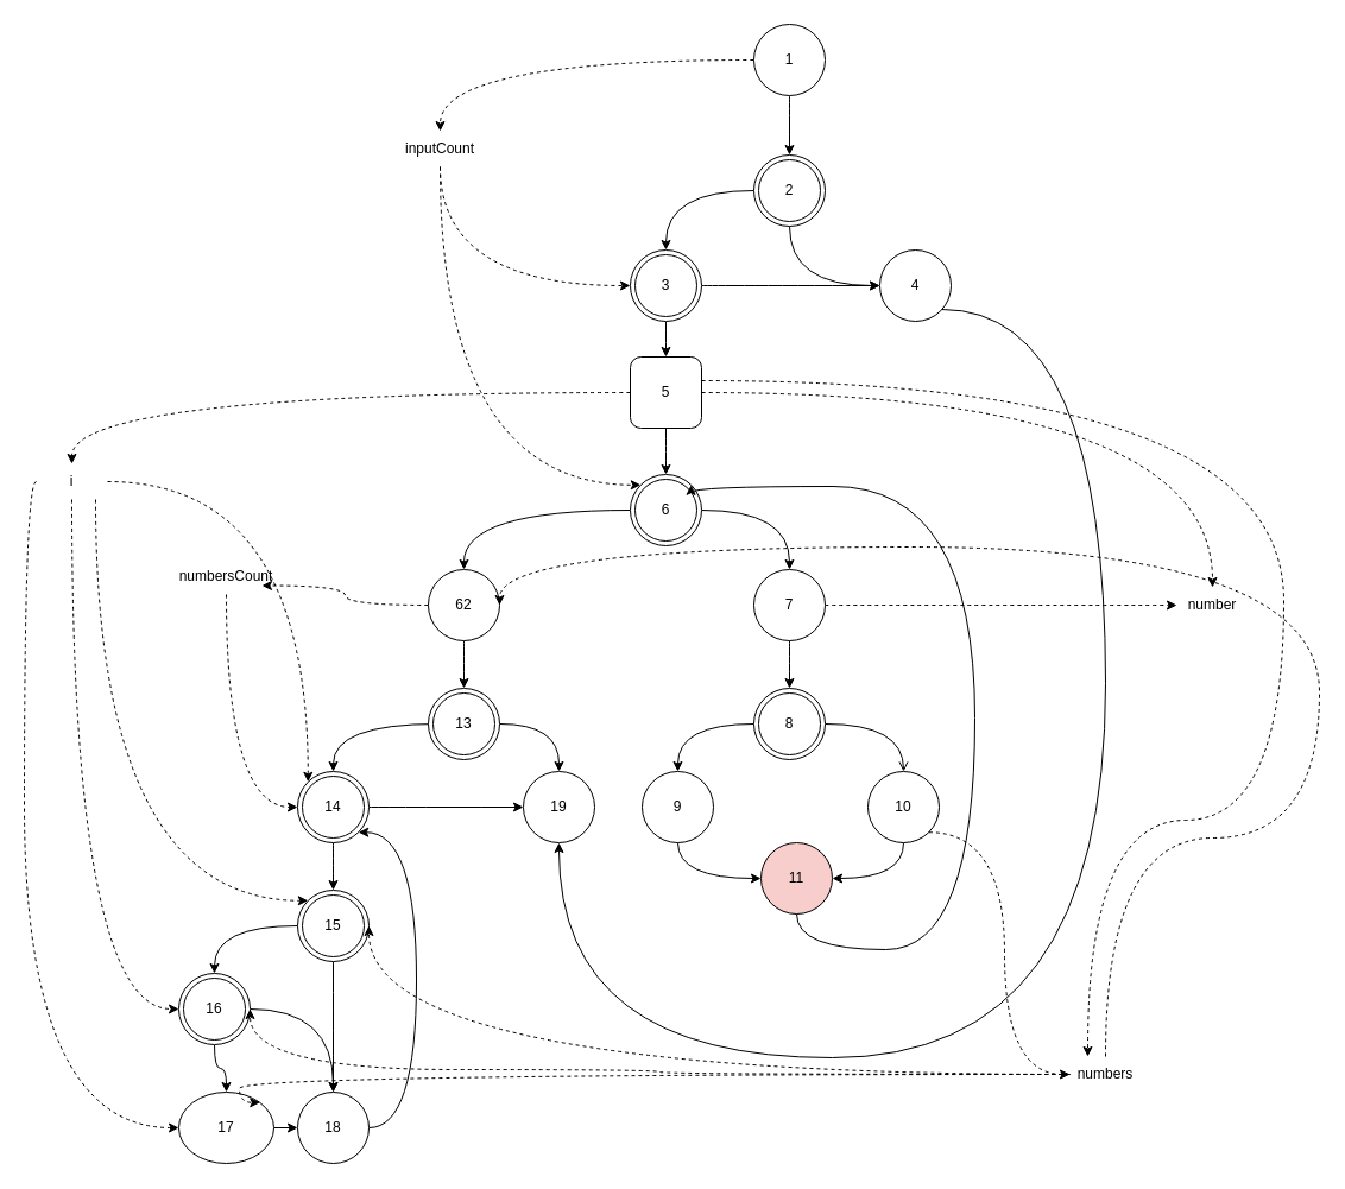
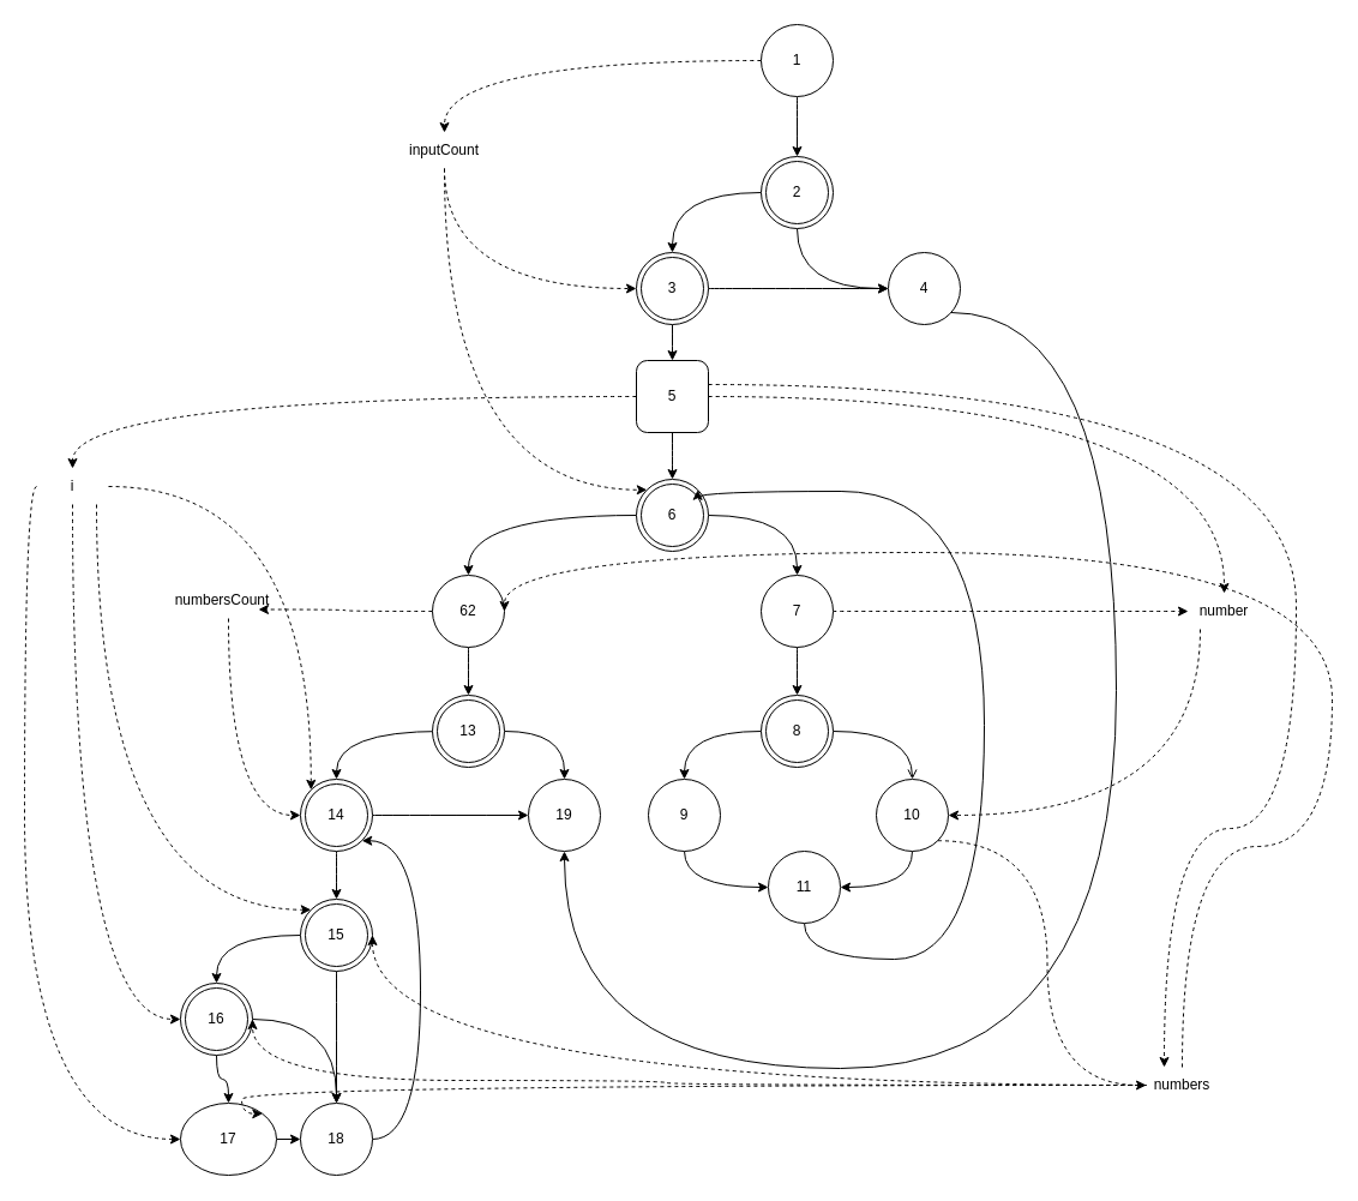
  <mxCell id="0" />
  <mxCell id="1" parent="0" />
  <mxCell id="2" style="edgeStyle=orthogonalEdgeStyle;curved=1;rounded=0;orthogonalLoop=1;jettySize=auto;html=1;" parent="1" source="4" target="12" edge="1"><mxGeometry relative="1" as="geometry" /></mxCell>
  <mxCell id="3" style="edgeStyle=orthogonalEdgeStyle;curved=1;rounded=0;orthogonalLoop=1;jettySize=auto;html=1;entryX=0;entryY=0.5;entryDx=0;entryDy=0;exitX=0.5;exitY=1;exitDx=0;exitDy=0;" parent="1" source="4" target="9" edge="1"><mxGeometry relative="1" as="geometry" /></mxCell>
  <mxCell id="4" value="2" style="ellipse;shape=doubleEllipse;whiteSpace=wrap;html=1;aspect=fixed;" parent="1" vertex="1"><mxGeometry x="634" y="130" width="60" height="60" as="geometry" /></mxCell>
  <mxCell id="5" style="edgeStyle=orthogonalEdgeStyle;rounded=0;orthogonalLoop=1;jettySize=auto;html=1;curved=1;" parent="1" source="7" target="4" edge="1"><mxGeometry relative="1" as="geometry" /></mxCell>
  <mxCell id="6" style="edgeStyle=orthogonalEdgeStyle;rounded=0;orthogonalLoop=1;jettySize=auto;html=1;curved=1;dashed=1;" edge="1" parent="1" source="7" target="56"><mxGeometry relative="1" as="geometry" /></mxCell>
  <mxCell id="7" value="1" style="ellipse;whiteSpace=wrap;html=1;aspect=fixed;" parent="1" vertex="1"><mxGeometry x="634" y="20" width="60" height="60" as="geometry" /></mxCell>
  <mxCell id="8" style="edgeStyle=orthogonalEdgeStyle;curved=1;rounded=0;orthogonalLoop=1;jettySize=auto;html=1;entryX=0.5;entryY=1;entryDx=0;entryDy=0;" parent="1" source="9" target="33" edge="1"><mxGeometry relative="1" as="geometry"><Array as="points"><mxPoint x="930" y="260" /><mxPoint x="930" y="890" /><mxPoint x="470" y="890" /></Array></mxGeometry></mxCell>
  <mxCell id="9" value="4" style="ellipse;whiteSpace=wrap;html=1;aspect=fixed;" parent="1" vertex="1"><mxGeometry x="740" y="210" width="60" height="60" as="geometry" /></mxCell>
  <mxCell id="10" style="edgeStyle=orthogonalEdgeStyle;curved=1;rounded=0;orthogonalLoop=1;jettySize=auto;html=1;" parent="1" source="12" target="9" edge="1"><mxGeometry relative="1" as="geometry" /></mxCell>
  <mxCell id="11" style="edgeStyle=orthogonalEdgeStyle;curved=1;rounded=0;orthogonalLoop=1;jettySize=auto;html=1;" parent="1" source="12" target="17" edge="1"><mxGeometry relative="1" as="geometry" /></mxCell>
  <mxCell id="12" value="3" style="ellipse;shape=doubleEllipse;whiteSpace=wrap;html=1;aspect=fixed;" parent="1" vertex="1"><mxGeometry x="530" y="210" width="60" height="60" as="geometry" /></mxCell>
  <mxCell id="13" style="edgeStyle=orthogonalEdgeStyle;curved=1;rounded=0;orthogonalLoop=1;jettySize=auto;html=1;" parent="1" source="17" target="20" edge="1"><mxGeometry relative="1" as="geometry" /></mxCell>
  <mxCell id="14" style="edgeStyle=orthogonalEdgeStyle;curved=1;rounded=0;orthogonalLoop=1;jettySize=auto;html=1;dashed=1;" edge="1" parent="1" source="17" target="68"><mxGeometry relative="1" as="geometry" /></mxCell>
  <mxCell id="15" style="edgeStyle=orthogonalEdgeStyle;curved=1;rounded=0;orthogonalLoop=1;jettySize=auto;html=1;entryX=0.5;entryY=0;entryDx=0;entryDy=0;dashed=1;" edge="1" parent="1" source="17" target="58"><mxGeometry relative="1" as="geometry" /></mxCell>
  <mxCell id="16" style="edgeStyle=orthogonalEdgeStyle;curved=1;rounded=0;orthogonalLoop=1;jettySize=auto;html=1;entryX=0.25;entryY=0;entryDx=0;entryDy=0;dashed=1;" edge="1" parent="1" source="17" target="63"><mxGeometry relative="1" as="geometry"><Array as="points"><mxPoint x="1080" y="320" /><mxPoint x="1080" y="690" /></Array></mxGeometry></mxCell>
  <mxCell id="17" value="5" style="whiteSpace=wrap;html=1;aspect=fixed;rounded=1;" parent="1" vertex="1"><mxGeometry x="530" y="300" width="60" height="60" as="geometry" /></mxCell>
  <mxCell id="18" style="edgeStyle=orthogonalEdgeStyle;curved=1;rounded=0;orthogonalLoop=1;jettySize=auto;html=1;" parent="1" source="20" target="23" edge="1"><mxGeometry relative="1" as="geometry" /></mxCell>
  <mxCell id="19" style="edgeStyle=orthogonalEdgeStyle;curved=1;rounded=0;orthogonalLoop=1;jettySize=auto;html=1;" parent="1" source="20" target="26" edge="1"><mxGeometry relative="1" as="geometry" /></mxCell>
  <mxCell id="20" value="6" style="ellipse;shape=doubleEllipse;whiteSpace=wrap;html=1;aspect=fixed;" parent="1" vertex="1"><mxGeometry x="530" y="399" width="60" height="60" as="geometry" /></mxCell>
  <mxCell id="21" style="edgeStyle=orthogonalEdgeStyle;curved=1;rounded=0;orthogonalLoop=1;jettySize=auto;html=1;entryX=0.5;entryY=0;entryDx=0;entryDy=0;" parent="1" source="23" target="40" edge="1"><mxGeometry relative="1" as="geometry" /></mxCell>
  <mxCell id="22" style="edgeStyle=orthogonalEdgeStyle;curved=1;rounded=0;orthogonalLoop=1;jettySize=auto;html=1;entryX=1;entryY=0.75;entryDx=0;entryDy=0;dashed=1;" edge="1" parent="1" source="23" target="70"><mxGeometry relative="1" as="geometry" /></mxCell>
  <mxCell id="23" value="62" style="ellipse;whiteSpace=wrap;html=1;aspect=fixed;" parent="1" vertex="1"><mxGeometry x="360" y="479" width="60" height="60" as="geometry" /></mxCell>
  <mxCell id="24" style="edgeStyle=orthogonalEdgeStyle;curved=1;rounded=0;orthogonalLoop=1;jettySize=auto;html=1;entryX=0.5;entryY=0;entryDx=0;entryDy=0;" parent="1" source="26" target="29" edge="1"><mxGeometry relative="1" as="geometry" /></mxCell>
  <mxCell id="25" style="edgeStyle=orthogonalEdgeStyle;curved=1;rounded=0;orthogonalLoop=1;jettySize=auto;html=1;entryX=0;entryY=0.5;entryDx=0;entryDy=0;dashed=1;" edge="1" parent="1" source="26" target="58"><mxGeometry relative="1" as="geometry" /></mxCell>
  <mxCell id="26" value="7" style="ellipse;whiteSpace=wrap;html=1;aspect=fixed;" parent="1" vertex="1"><mxGeometry x="634" y="479" width="60" height="60" as="geometry" /></mxCell>
  <mxCell id="27" style="edgeStyle=orthogonalEdgeStyle;curved=1;rounded=0;orthogonalLoop=1;jettySize=auto;html=1;endArrow=open;" parent="1" source="29" target="32" edge="1"><mxGeometry relative="1" as="geometry" /></mxCell>
  <mxCell id="28" style="edgeStyle=orthogonalEdgeStyle;curved=1;rounded=0;orthogonalLoop=1;jettySize=auto;html=1;" parent="1" source="29" target="35" edge="1"><mxGeometry relative="1" as="geometry"><mxPoint x="570" y="679" as="targetPoint" /></mxGeometry></mxCell>
  <mxCell id="29" value="8" style="ellipse;shape=doubleEllipse;whiteSpace=wrap;html=1;aspect=fixed;" parent="1" vertex="1"><mxGeometry x="634" y="579" width="60" height="60" as="geometry" /></mxCell>
  <mxCell id="30" style="edgeStyle=orthogonalEdgeStyle;curved=1;rounded=0;orthogonalLoop=1;jettySize=auto;html=1;entryX=1;entryY=0.5;entryDx=0;entryDy=0;" parent="1" source="32" target="37" edge="1"><mxGeometry relative="1" as="geometry"><Array as="points"><mxPoint x="760" y="739" /></Array></mxGeometry></mxCell>
  <mxCell id="31" style="edgeStyle=orthogonalEdgeStyle;curved=1;rounded=0;orthogonalLoop=1;jettySize=auto;html=1;exitX=1;exitY=1;exitDx=0;exitDy=0;entryX=0;entryY=0.5;entryDx=0;entryDy=0;dashed=1;" edge="1" parent="1" source="32" target="63"><mxGeometry relative="1" as="geometry" /></mxCell>
  <mxCell id="32" value="10" style="ellipse;whiteSpace=wrap;html=1;aspect=fixed;" parent="1" vertex="1"><mxGeometry x="730" y="649" width="60" height="60" as="geometry" /></mxCell>
  <mxCell id="33" value="19" style="ellipse;whiteSpace=wrap;html=1;aspect=fixed;" parent="1" vertex="1"><mxGeometry x="440" y="649" width="60" height="60" as="geometry" /></mxCell>
  <mxCell id="34" style="edgeStyle=orthogonalEdgeStyle;curved=1;rounded=0;orthogonalLoop=1;jettySize=auto;html=1;entryX=0;entryY=0.5;entryDx=0;entryDy=0;" parent="1" source="35" target="37" edge="1"><mxGeometry relative="1" as="geometry"><Array as="points"><mxPoint x="570" y="739" /></Array></mxGeometry></mxCell>
  <mxCell id="35" value="9" style="ellipse;whiteSpace=wrap;html=1;aspect=fixed;" parent="1" vertex="1"><mxGeometry x="540" y="649" width="60" height="60" as="geometry" /></mxCell>
  <mxCell id="36" style="edgeStyle=orthogonalEdgeStyle;curved=1;rounded=0;orthogonalLoop=1;jettySize=auto;html=1;entryX=1;entryY=0;entryDx=0;entryDy=0;" parent="1" source="37" target="20" edge="1"><mxGeometry relative="1" as="geometry"><Array as="points"><mxPoint x="670" y="799" /><mxPoint x="820" y="799" /><mxPoint x="820" y="409" /><mxPoint x="581" y="409" /></Array></mxGeometry></mxCell>
- <mxCell id="37" value="11" style="ellipse;whiteSpace=wrap;html=1;aspect=fixed;fillColor=#f8cecc;" parent="1" vertex="1"><mxGeometry x="640" y="709" width="60" height="60" as="geometry" /></mxCell>
+ <mxCell id="37" value="11" style="ellipse;whiteSpace=wrap;html=1;aspect=fixed;" parent="1" vertex="1"><mxGeometry x="640" y="709" width="60" height="60" as="geometry" /></mxCell>
  <mxCell id="38" style="edgeStyle=orthogonalEdgeStyle;curved=1;rounded=0;orthogonalLoop=1;jettySize=auto;html=1;" parent="1" target="43" edge="1"><mxGeometry relative="1" as="geometry"><mxPoint x="367.639" y="609" as="sourcePoint" /><Array as="points"><mxPoint y="609" x="280" /></Array></mxGeometry></mxCell>
  <mxCell id="39" style="edgeStyle=orthogonalEdgeStyle;curved=1;rounded=0;orthogonalLoop=1;jettySize=auto;html=1;" parent="1" source="40" target="33" edge="1"><mxGeometry relative="1" as="geometry" /></mxCell>
  <mxCell id="40" value="13" style="ellipse;shape=doubleEllipse;whiteSpace=wrap;html=1;aspect=fixed;" parent="1" vertex="1"><mxGeometry x="360" y="579" width="60" height="60" as="geometry" /></mxCell>
  <mxCell id="41" style="edgeStyle=orthogonalEdgeStyle;curved=1;rounded=0;orthogonalLoop=1;jettySize=auto;html=1;" parent="1" source="43" target="46" edge="1"><mxGeometry relative="1" as="geometry" /></mxCell>
  <mxCell id="42" style="edgeStyle=orthogonalEdgeStyle;curved=1;rounded=0;orthogonalLoop=1;jettySize=auto;html=1;" parent="1" source="43" target="33" edge="1"><mxGeometry relative="1" as="geometry" /></mxCell>
  <mxCell id="43" value="14" style="ellipse;shape=doubleEllipse;whiteSpace=wrap;html=1;aspect=fixed;" parent="1" vertex="1"><mxGeometry x="250" y="649" width="60" height="60" as="geometry" /></mxCell>
  <mxCell id="44" style="edgeStyle=orthogonalEdgeStyle;curved=1;rounded=0;orthogonalLoop=1;jettySize=auto;html=1;entryX=0.5;entryY=0;entryDx=0;entryDy=0;" parent="1" source="46" target="53" edge="1"><mxGeometry relative="1" as="geometry" /></mxCell>
  <mxCell id="45" style="edgeStyle=orthogonalEdgeStyle;curved=1;rounded=0;orthogonalLoop=1;jettySize=auto;html=1;" parent="1" source="46" target="49" edge="1"><mxGeometry relative="1" as="geometry" /></mxCell>
  <mxCell id="46" value="15" style="ellipse;shape=doubleEllipse;whiteSpace=wrap;html=1;aspect=fixed;" parent="1" vertex="1"><mxGeometry x="250" y="749" width="60" height="60" as="geometry" /></mxCell>
  <mxCell id="47" style="edgeStyle=orthogonalEdgeStyle;curved=1;rounded=0;orthogonalLoop=1;jettySize=auto;html=1;" parent="1" source="49" target="53" edge="1"><mxGeometry relative="1" as="geometry" /></mxCell>
  <mxCell id="48" style="edgeStyle=orthogonalEdgeStyle;curved=1;rounded=0;orthogonalLoop=1;jettySize=auto;html=1;" parent="1" source="49" target="51" edge="1"><mxGeometry relative="1" as="geometry" /></mxCell>
  <mxCell id="49" value="16" style="ellipse;shape=doubleEllipse;whiteSpace=wrap;html=1;aspect=fixed;" parent="1" vertex="1"><mxGeometry x="150" y="819" width="60" height="60" as="geometry" /></mxCell>
  <mxCell id="50" style="edgeStyle=orthogonalEdgeStyle;curved=1;rounded=0;orthogonalLoop=1;jettySize=auto;html=1;" parent="1" source="51" target="53" edge="1"><mxGeometry relative="1" as="geometry" /></mxCell>
  <mxCell id="51" value="17" style="ellipse;whiteSpace=wrap;html=1;aspect=fixed;" parent="1" vertex="1"><mxGeometry x="150" y="919" width="80" height="60" as="geometry" /></mxCell>
  <mxCell id="52" style="edgeStyle=orthogonalEdgeStyle;curved=1;rounded=0;orthogonalLoop=1;jettySize=auto;html=1;entryX=1;entryY=1;entryDx=0;entryDy=0;" parent="1" source="53" target="43" edge="1"><mxGeometry relative="1" as="geometry"><Array as="points"><mxPoint x="350" y="949" /><mxPoint x="350" y="700" /></Array></mxGeometry></mxCell>
  <mxCell id="53" value="18" style="ellipse;whiteSpace=wrap;html=1;aspect=fixed;" parent="1" vertex="1"><mxGeometry x="250" y="919" width="60" height="60" as="geometry" /></mxCell>
  <mxCell id="54" style="edgeStyle=orthogonalEdgeStyle;curved=1;rounded=0;orthogonalLoop=1;jettySize=auto;html=1;entryX=0;entryY=0.5;entryDx=0;entryDy=0;dashed=1;" edge="1" parent="1" source="56" target="12"><mxGeometry relative="1" as="geometry"><Array as="points"><mxPoint x="370" y="240" /></Array></mxGeometry></mxCell>
  <mxCell id="55" style="edgeStyle=orthogonalEdgeStyle;curved=1;rounded=0;orthogonalLoop=1;jettySize=auto;html=1;entryX=0;entryY=0;entryDx=0;entryDy=0;dashed=1;" edge="1" parent="1" source="56" target="20"><mxGeometry relative="1" as="geometry"><Array as="points"><mxPoint x="370" y="408" /></Array></mxGeometry></mxCell>
  <mxCell id="56" value="inputCount" style="text;html=1;strokeColor=none;fillColor=none;align=center;verticalAlign=middle;whiteSpace=wrap;rounded=0;" vertex="1" parent="1"><mxGeometry x="340" y="110" width="60" height="30" as="geometry" /></mxCell>
+ <mxCell id="57" style="edgeStyle=orthogonalEdgeStyle;curved=1;rounded=0;orthogonalLoop=1;jettySize=auto;html=1;entryX=1;entryY=0.5;entryDx=0;entryDy=0;dashed=1;" edge="1" parent="1" source="58" target="32"><mxGeometry relative="1" as="geometry"><Array as="points"><mxPoint x="1000" y="679" /></Array></mxGeometry></mxCell>
  <mxCell id="58" value="number" style="text;html=1;strokeColor=none;fillColor=none;align=center;verticalAlign=middle;whiteSpace=wrap;rounded=0;" vertex="1" parent="1"><mxGeometry x="990" y="494" width="60" height="30" as="geometry" /></mxCell>
  <mxCell id="59" style="edgeStyle=orthogonalEdgeStyle;curved=1;rounded=0;orthogonalLoop=1;jettySize=auto;html=1;entryX=1;entryY=0.5;entryDx=0;entryDy=0;dashed=1;" edge="1" parent="1" source="63" target="23"><mxGeometry relative="1" as="geometry"><Array as="points"><mxPoint x="1110" y="705" /><mxPoint x="1110" y="460" /><mxPoint x="420" y="460" /></Array></mxGeometry></mxCell>
  <mxCell id="60" style="edgeStyle=orthogonalEdgeStyle;curved=1;rounded=0;orthogonalLoop=1;jettySize=auto;html=1;entryX=1;entryY=0.5;entryDx=0;entryDy=0;dashed=1;" edge="1" parent="1" source="63" target="46"><mxGeometry relative="1" as="geometry"><Array as="points"><mxPoint x="310" y="904" /></Array></mxGeometry></mxCell>
  <mxCell id="61" style="edgeStyle=orthogonalEdgeStyle;curved=1;rounded=0;orthogonalLoop=1;jettySize=auto;html=1;entryX=1;entryY=0.5;entryDx=0;entryDy=0;dashed=1;" edge="1" parent="1" source="63" target="49"><mxGeometry relative="1" as="geometry"><Array as="points"><mxPoint x="555" y="904" /><mxPoint x="555" y="900" /><mxPoint x="210" y="900" /></Array></mxGeometry></mxCell>
  <mxCell id="62" style="edgeStyle=orthogonalEdgeStyle;curved=1;rounded=0;orthogonalLoop=1;jettySize=auto;html=1;entryX=1;entryY=0;entryDx=0;entryDy=0;dashed=1;" edge="1" parent="1" source="63" target="51"><mxGeometry relative="1" as="geometry"><Array as="points"><mxPoint x="201" y="904" /></Array></mxGeometry></mxCell>
- <mxCell id="63" value="numbers" style="text;html=1;strokeColor=none;fillColor=none;align=center;verticalAlign=middle;whiteSpace=wrap;rounded=0;" vertex="1" parent="1"><mxGeometry x="900" y="889" width="60" height="30" as="geometry" /></mxCell>
+ <mxCell id="63" value="numbers" style="text;html=1;strokeColor=none;fillColor=none;align=center;verticalAlign=middle;whiteSpace=wrap;rounded=0;" vertex="1" parent="1"><mxGeometry x="955" y="889" width="60" height="30" as="geometry" /></mxCell>
  <mxCell id="64" style="edgeStyle=orthogonalEdgeStyle;curved=1;rounded=0;orthogonalLoop=1;jettySize=auto;html=1;entryX=0;entryY=0;entryDx=0;entryDy=0;dashed=1;" edge="1" parent="1" source="68" target="43"><mxGeometry relative="1" as="geometry" /></mxCell>
  <mxCell id="65" style="edgeStyle=orthogonalEdgeStyle;curved=1;rounded=0;orthogonalLoop=1;jettySize=auto;html=1;entryX=0;entryY=0;entryDx=0;entryDy=0;dashed=1;" edge="1" parent="1" source="68" target="46"><mxGeometry relative="1" as="geometry"><Array as="points"><mxPoint x="80" y="758" /></Array></mxGeometry></mxCell>
  <mxCell id="66" style="edgeStyle=orthogonalEdgeStyle;curved=1;rounded=0;orthogonalLoop=1;jettySize=auto;html=1;entryX=0;entryY=0.5;entryDx=0;entryDy=0;dashed=1;" edge="1" parent="1" source="68" target="49"><mxGeometry relative="1" as="geometry"><Array as="points"><mxPoint x="60" y="849" /></Array></mxGeometry></mxCell>
  <mxCell id="67" style="edgeStyle=orthogonalEdgeStyle;curved=1;rounded=0;orthogonalLoop=1;jettySize=auto;html=1;entryX=0;entryY=0.5;entryDx=0;entryDy=0;dashed=1;" edge="1" parent="1" source="68" target="51"><mxGeometry relative="1" as="geometry"><Array as="points"><mxPoint x="20" y="405" /><mxPoint x="20" y="949" /></Array></mxGeometry></mxCell>
  <mxCell id="68" value="i" style="text;html=1;strokeColor=none;fillColor=none;align=center;verticalAlign=middle;whiteSpace=wrap;rounded=0;" vertex="1" parent="1"><mxGeometry x="30" y="390" width="60" height="30" as="geometry" /></mxCell>
  <mxCell id="69" style="edgeStyle=orthogonalEdgeStyle;curved=1;rounded=0;orthogonalLoop=1;jettySize=auto;html=1;entryX=0;entryY=0.5;entryDx=0;entryDy=0;dashed=1;" edge="1" parent="1" source="70" target="43"><mxGeometry relative="1" as="geometry"><Array as="points"><mxPoint x="190" y="679" /></Array></mxGeometry></mxCell>
- <mxCell id="70" value="numbersCount" style="text;html=1;strokeColor=none;fillColor=none;align=center;verticalAlign=middle;whiteSpace=wrap;rounded=0;" vertex="1" parent="1"><mxGeometry x="160" y="470" width="60" height="30" as="geometry" /></mxCell>
+ <mxCell id="70" value="numbersCount" style="text;html=1;strokeColor=none;fillColor=none;align=center;verticalAlign=middle;whiteSpace=wrap;rounded=0;" vertex="1" parent="1"><mxGeometry x="155" y="485" width="60" height="30" as="geometry" /></mxCell>
